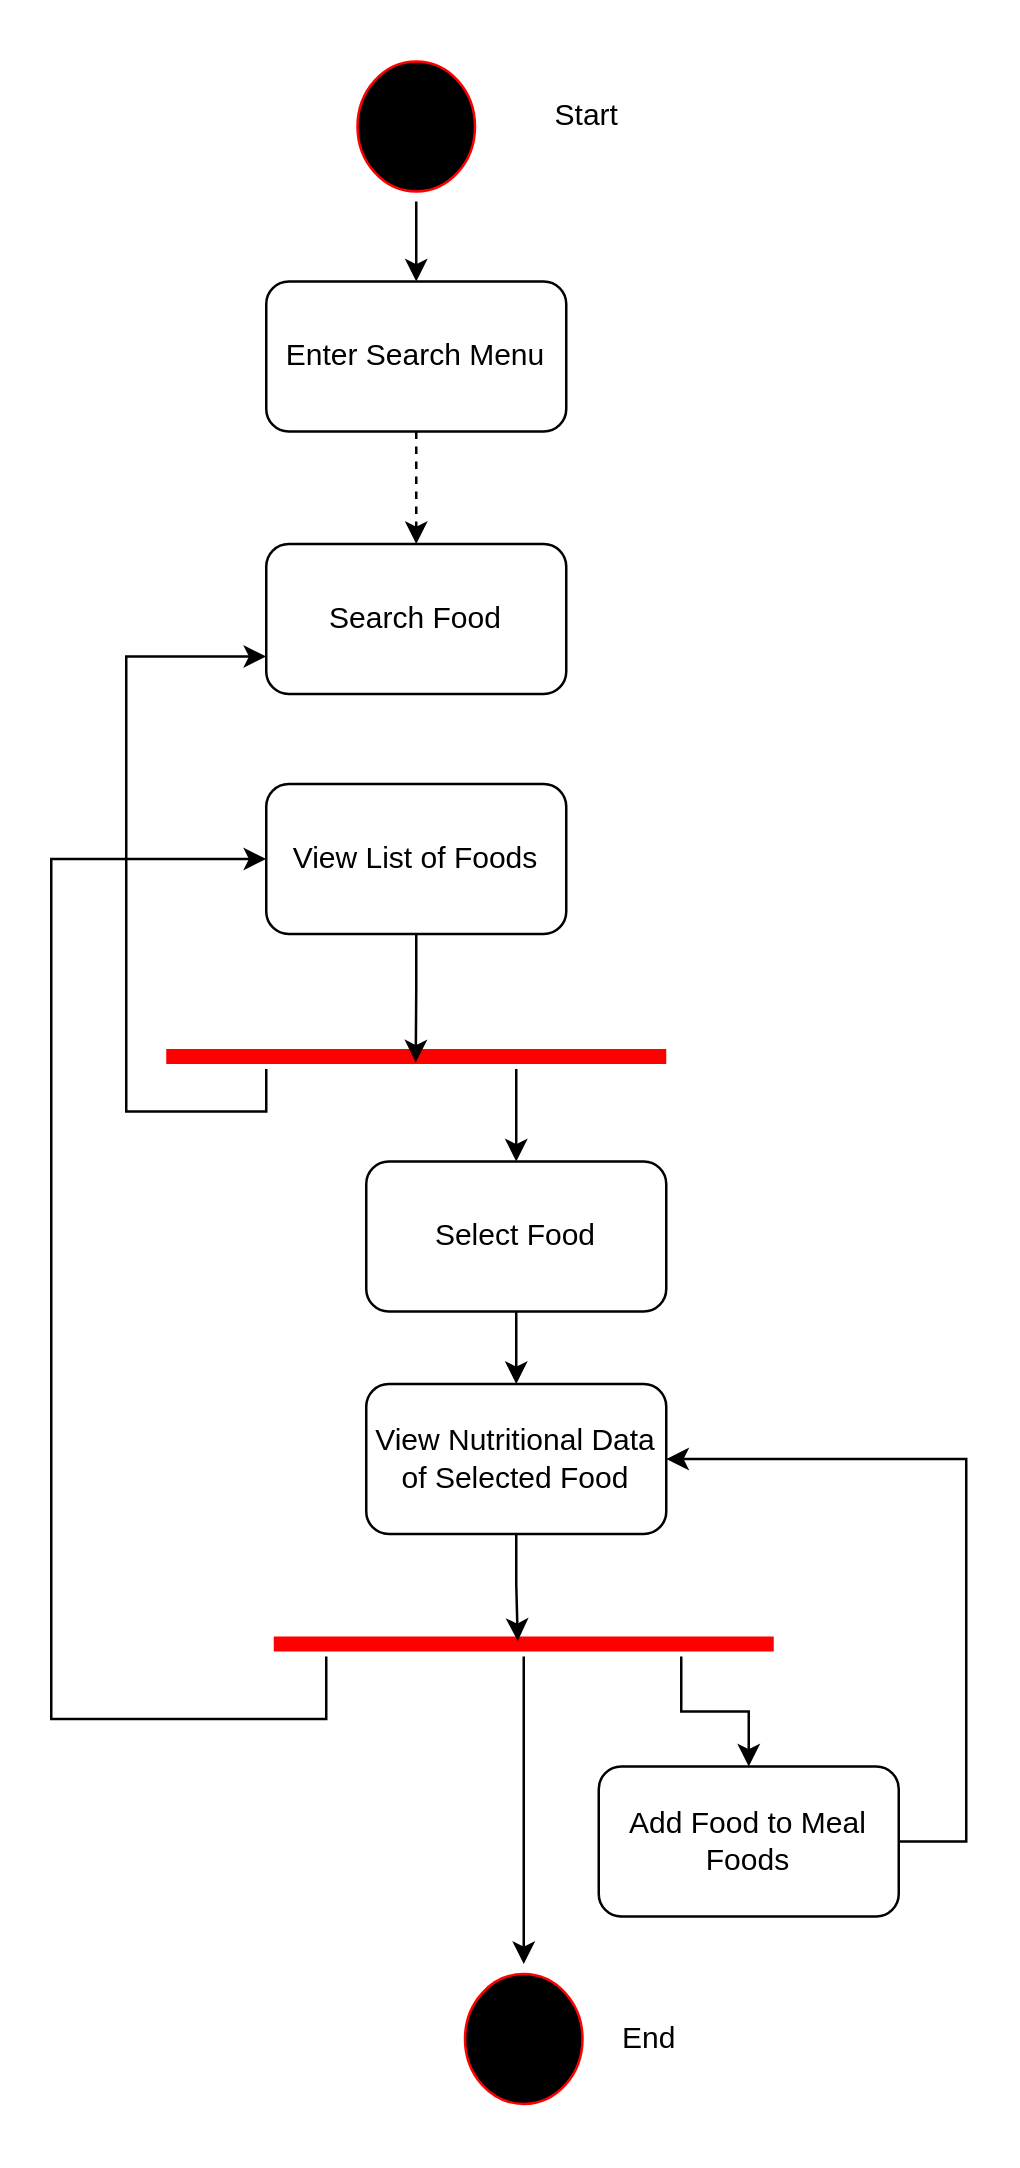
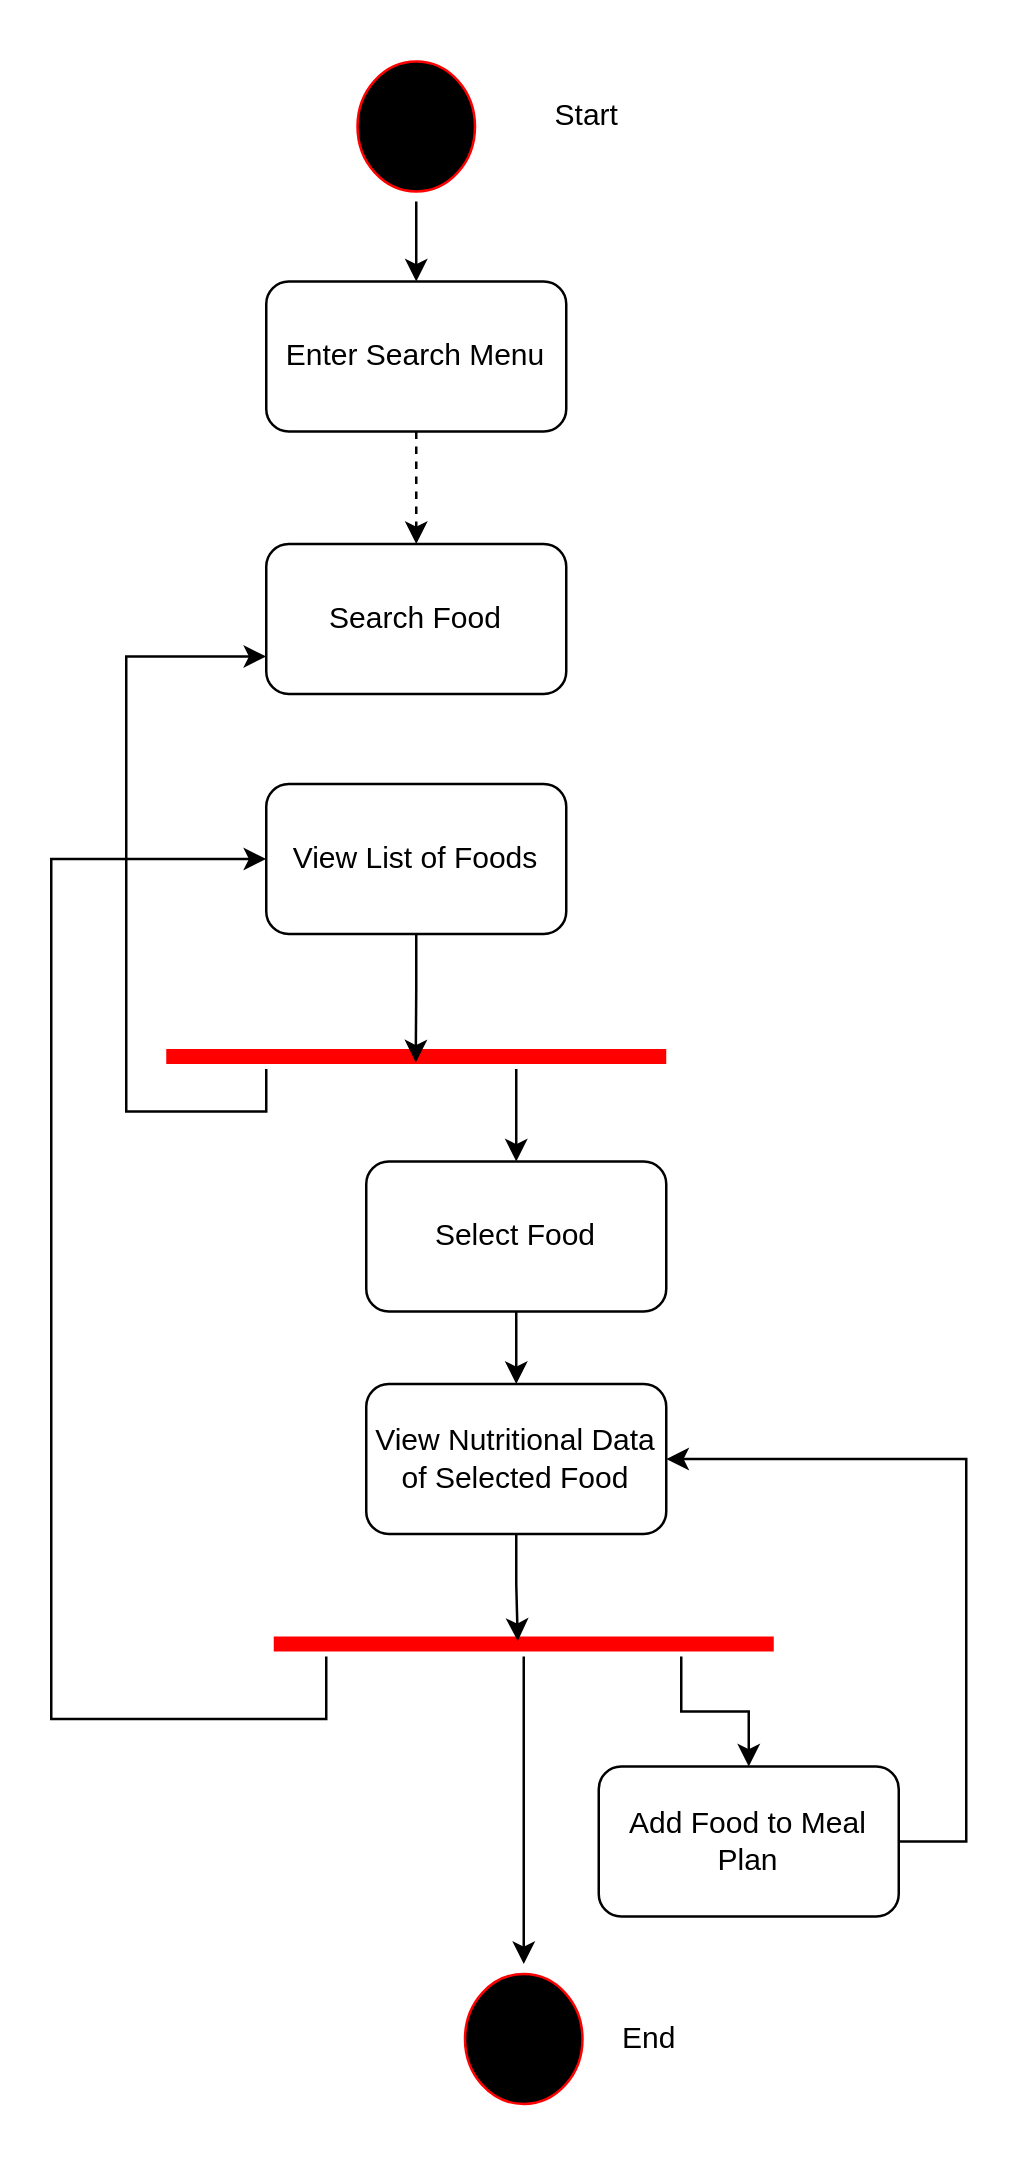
  <mxCell id="0" />
  <mxCell id="1" parent="0" />
  <mxCell id="2" style="edgeStyle=orthogonalEdgeStyle;rounded=0;orthogonalLoop=1;jettySize=auto;html=1;entryX=0.5;entryY=0;entryDx=0;entryDy=0;" edge="1" parent="1" source="3" target="8"><mxGeometry relative="1" as="geometry" /></mxCell>
  <mxCell id="3" value="" style="ellipse;html=1;shape=startState;fillColor=#000000;strokeColor=#ff0000;" vertex="1" parent="1"><mxGeometry x="138.5" y="20" width="55" height="60" as="geometry" /></mxCell>
  <mxCell id="4" value="Start" style="text;html=1;align=center;verticalAlign=middle;resizable=0;points=[];autosize=1;strokeColor=none;fillColor=none;" vertex="1" parent="1"><mxGeometry x="212" y="33" width="43" height="26" as="geometry" /></mxCell>
  <mxCell id="5" value="" style="ellipse;html=1;shape=startState;fillColor=#000000;strokeColor=#ff0000;" vertex="1" parent="1"><mxGeometry x="181.5" y="785" width="55" height="60" as="geometry" /></mxCell>
  <mxCell id="6" value="End" style="text;html=1;align=center;verticalAlign=middle;resizable=0;points=[];autosize=1;strokeColor=none;fillColor=none;" vertex="1" parent="1"><mxGeometry x="239" y="802" width="39" height="26" as="geometry" /></mxCell>
  <mxCell id="7" style="edgeStyle=orthogonalEdgeStyle;rounded=0;orthogonalLoop=1;jettySize=auto;html=1;entryX=0.5;entryY=0;entryDx=0;entryDy=0;dashed=1;" edge="1" parent="1" source="8" target="12"><mxGeometry relative="1" as="geometry" /></mxCell>
  <mxCell id="8" value="Enter Search Menu" style="rounded=1;whiteSpace=wrap;html=1;" vertex="1" parent="1"><mxGeometry x="106" y="112" width="120" height="60" as="geometry" /></mxCell>
  <mxCell id="9" style="edgeStyle=orthogonalEdgeStyle;rounded=0;orthogonalLoop=1;jettySize=auto;html=1;entryX=0;entryY=0.75;entryDx=0;entryDy=0;" edge="1" parent="1" source="11" target="12"><mxGeometry relative="1" as="geometry"><Array as="points"><mxPoint x="106" y="444" /><mxPoint x="50" y="444" /><mxPoint x="50" y="262" /></Array></mxGeometry></mxCell>
  <mxCell id="10" style="edgeStyle=orthogonalEdgeStyle;rounded=0;orthogonalLoop=1;jettySize=auto;html=1;entryX=0.5;entryY=0;entryDx=0;entryDy=0;" edge="1" parent="1" source="11" target="16"><mxGeometry relative="1" as="geometry"><mxPoint x="166" y="484.647" as="targetPoint" /><Array as="points"><mxPoint x="206" y="447" /><mxPoint x="206" y="447" /></Array></mxGeometry></mxCell>
  <mxCell id="11" value="" style="shape=line;html=1;strokeWidth=6;strokeColor=#ff0000;" vertex="1" parent="1"><mxGeometry x="66" y="417" width="200" height="10" as="geometry" /></mxCell>
  <mxCell id="12" value="Search Food" style="rounded=1;whiteSpace=wrap;html=1;" vertex="1" parent="1"><mxGeometry x="106" y="217" width="120" height="60" as="geometry" /></mxCell>
  <mxCell id="13" value="View List of Foods" style="rounded=1;whiteSpace=wrap;html=1;" vertex="1" parent="1"><mxGeometry x="106" y="313" width="120" height="60" as="geometry" /></mxCell>
  <mxCell id="14" style="edgeStyle=orthogonalEdgeStyle;rounded=0;orthogonalLoop=1;jettySize=auto;html=1;entryX=0.499;entryY=0.741;entryDx=0;entryDy=0;entryPerimeter=0;" edge="1" parent="1" source="13" target="11"><mxGeometry relative="1" as="geometry" /></mxCell>
  <mxCell id="15" style="edgeStyle=orthogonalEdgeStyle;rounded=0;orthogonalLoop=1;jettySize=auto;html=1;entryX=0.5;entryY=0;entryDx=0;entryDy=0;" edge="1" parent="1" source="16" target="17"><mxGeometry relative="1" as="geometry" /></mxCell>
  <mxCell id="16" value="Select Food" style="rounded=1;whiteSpace=wrap;html=1;" vertex="1" parent="1"><mxGeometry x="146" y="464" width="120" height="60" as="geometry" /></mxCell>
  <mxCell id="17" value="View Nutritional Data of Selected Food" style="rounded=1;whiteSpace=wrap;html=1;" vertex="1" parent="1"><mxGeometry x="146" y="553" width="120" height="60" as="geometry" /></mxCell>
  <mxCell id="18" style="edgeStyle=orthogonalEdgeStyle;rounded=0;orthogonalLoop=1;jettySize=auto;html=1;entryX=0.5;entryY=0;entryDx=0;entryDy=0;" edge="1" parent="1" source="21" target="24"><mxGeometry relative="1" as="geometry"><Array as="points"><mxPoint x="272" y="684" /><mxPoint x="299" y="684" /></Array></mxGeometry></mxCell>
  <mxCell id="19" style="edgeStyle=orthogonalEdgeStyle;rounded=0;orthogonalLoop=1;jettySize=auto;html=1;entryX=0;entryY=0.5;entryDx=0;entryDy=0;" edge="1" parent="1" source="21" target="13"><mxGeometry relative="1" as="geometry"><Array as="points"><mxPoint x="130" y="687" /><mxPoint x="20" y="687" /><mxPoint x="20" y="343" /></Array></mxGeometry></mxCell>
  <mxCell id="20" style="edgeStyle=orthogonalEdgeStyle;rounded=0;orthogonalLoop=1;jettySize=auto;html=1;entryX=0.5;entryY=0;entryDx=0;entryDy=0;" edge="1" parent="1" source="21" target="5"><mxGeometry relative="1" as="geometry" /></mxCell>
  <mxCell id="21" value="" style="shape=line;html=1;strokeWidth=6;strokeColor=#ff0000;" vertex="1" parent="1"><mxGeometry x="109" y="652" width="200" height="10" as="geometry" /></mxCell>
  <mxCell id="22" style="edgeStyle=orthogonalEdgeStyle;rounded=0;orthogonalLoop=1;jettySize=auto;html=1;entryX=0.488;entryY=0.38;entryDx=0;entryDy=0;entryPerimeter=0;" edge="1" parent="1" source="17" target="21"><mxGeometry relative="1" as="geometry" /></mxCell>
  <mxCell id="23" style="edgeStyle=orthogonalEdgeStyle;rounded=0;orthogonalLoop=1;jettySize=auto;html=1;entryX=1;entryY=0.5;entryDx=0;entryDy=0;" edge="1" parent="1" source="24" target="17"><mxGeometry relative="1" as="geometry"><Array as="points"><mxPoint x="386" y="736" /><mxPoint x="386" y="583" /></Array></mxGeometry></mxCell>
- <mxCell id="24" value="Add Food to Meal Foods" style="rounded=1;whiteSpace=wrap;html=1;" vertex="1" parent="1"><mxGeometry x="239" y="706" width="120" height="60" as="geometry" /></mxCell>
+ <mxCell id="24" value="Add Food to Meal Plan" style="rounded=1;whiteSpace=wrap;html=1;" vertex="1" parent="1"><mxGeometry x="239" y="706" width="120" height="60" as="geometry" /></mxCell>
